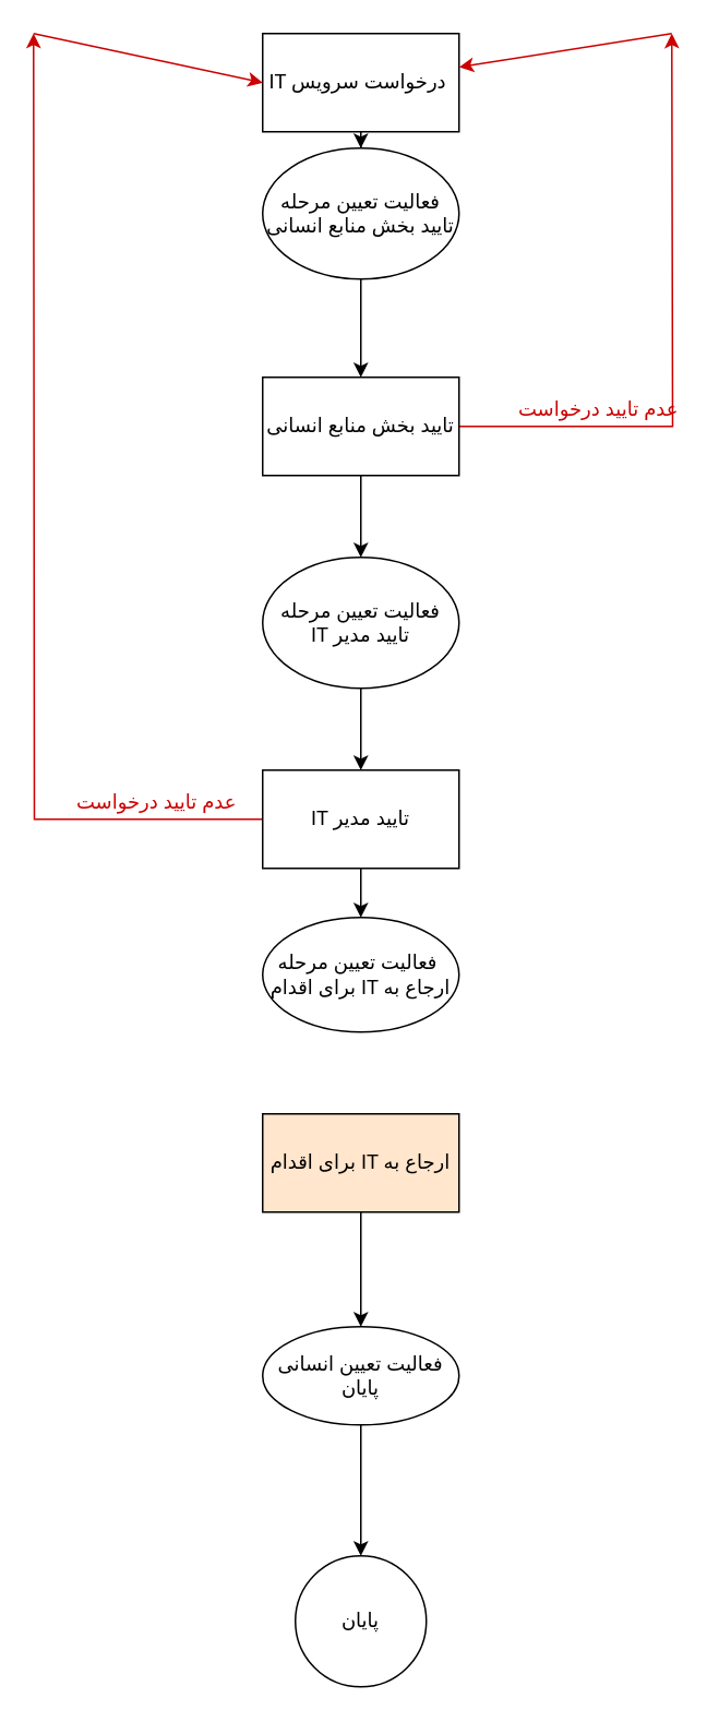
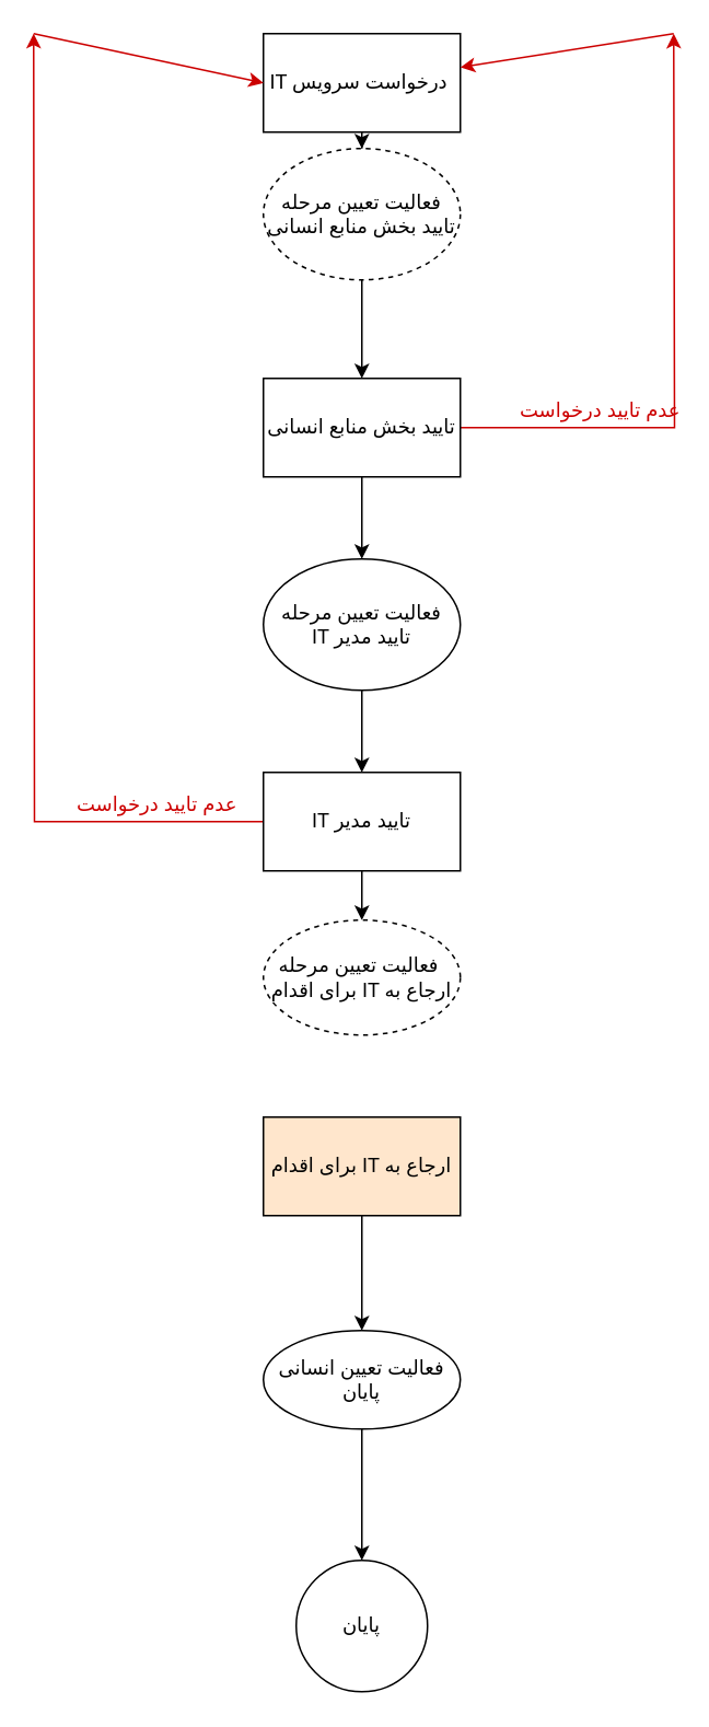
  <mxCell id="0" />
  <mxCell id="1" parent="0" />
  <mxCell id="2" style="edgeStyle=orthogonalEdgeStyle;rounded=0;orthogonalLoop=1;jettySize=auto;html=1;" edge="1" parent="1" source="3" target="13"><mxGeometry relative="1" as="geometry" /></mxCell>
  <mxCell id="3" value="IT درخواست سرویس&amp;nbsp;" style="rounded=0;whiteSpace=wrap;html=1;align=center;" vertex="1" parent="1"><mxGeometry x="160" y="20" width="120" height="60" as="geometry" /></mxCell>
  <mxCell id="4" style="edgeStyle=orthogonalEdgeStyle;rounded=0;orthogonalLoop=1;jettySize=auto;html=1;exitX=0.5;exitY=1;exitDx=0;exitDy=0;" edge="1" parent="1" source="6" target="15"><mxGeometry relative="1" as="geometry" /></mxCell>
  <mxCell id="5" style="edgeStyle=orthogonalEdgeStyle;rounded=0;orthogonalLoop=1;jettySize=auto;html=1;strokeColor=#CC0000;" edge="1" parent="1" source="6"><mxGeometry relative="1" as="geometry"><mxPoint x="410" y="20" as="targetPoint" /></mxGeometry></mxCell>
  <mxCell id="6" value="تایید بخش منابع انسانی" style="rounded=0;whiteSpace=wrap;html=1;" vertex="1" parent="1"><mxGeometry x="160" y="230" width="120" height="60" as="geometry" /></mxCell>
  <mxCell id="7" style="edgeStyle=orthogonalEdgeStyle;rounded=0;orthogonalLoop=1;jettySize=auto;html=1;" edge="1" parent="1" source="9" target="16"><mxGeometry relative="1" as="geometry" /></mxCell>
  <mxCell id="8" style="edgeStyle=orthogonalEdgeStyle;rounded=0;orthogonalLoop=1;jettySize=auto;html=1;strokeColor=#CC0000;" edge="1" parent="1" source="9"><mxGeometry relative="1" as="geometry"><mxPoint x="20" y="20" as="targetPoint" /></mxGeometry></mxCell>
  <mxCell id="9" value="IT تایید مدیر" style="rounded=0;whiteSpace=wrap;html=1;" vertex="1" parent="1"><mxGeometry x="160" y="470" width="120" height="60" as="geometry" /></mxCell>
  <mxCell id="10" style="edgeStyle=orthogonalEdgeStyle;rounded=0;orthogonalLoop=1;jettySize=auto;html=1;exitX=0.5;exitY=1;exitDx=0;exitDy=0;entryX=0.5;entryY=0;entryDx=0;entryDy=0;strokeColor=#000000;" edge="1" parent="1" source="11" target="23"><mxGeometry relative="1" as="geometry" /></mxCell>
  <mxCell id="11" value="&amp;nbsp;برای اقدام IT ارجاع به&amp;nbsp;" style="rounded=0;whiteSpace=wrap;html=1;fillColor=#ffe6cc;" vertex="1" parent="1"><mxGeometry x="160" y="680" width="120" height="60" as="geometry" /></mxCell>
  <mxCell id="12" style="edgeStyle=orthogonalEdgeStyle;rounded=0;orthogonalLoop=1;jettySize=auto;html=1;exitX=0.5;exitY=1;exitDx=0;exitDy=0;" edge="1" parent="1" source="13" target="6"><mxGeometry relative="1" as="geometry" /></mxCell>
- <mxCell id="13" value="فعالیت تعیین مرحله تایید بخش منابع انسانی" style="ellipse;whiteSpace=wrap;html=1;" vertex="1" parent="1"><mxGeometry x="160" y="90" width="120" height="80" as="geometry" /></mxCell>
+ <mxCell id="13" value="فعالیت تعیین مرحله تایید بخش منابع انسانی" style="ellipse;whiteSpace=wrap;html=1;dashed=1;" vertex="1" parent="1"><mxGeometry x="160" y="90" width="120" height="80" as="geometry" /></mxCell>
  <mxCell id="14" style="edgeStyle=orthogonalEdgeStyle;rounded=0;orthogonalLoop=1;jettySize=auto;html=1;exitX=0.5;exitY=1;exitDx=0;exitDy=0;" edge="1" parent="1" source="15" target="9"><mxGeometry relative="1" as="geometry" /></mxCell>
  <mxCell id="15" value="فعالیت تعیین مرحله&lt;br&gt;IT تایید مدیر" style="ellipse;whiteSpace=wrap;html=1;" vertex="1" parent="1"><mxGeometry x="160" y="340" width="120" height="80" as="geometry" /></mxCell>
- <mxCell id="16" value="فعالیت تعیین مرحله&amp;nbsp;&lt;br&gt;&amp;nbsp;برای اقدام IT ارجاع به&amp;nbsp;" style="ellipse;whiteSpace=wrap;html=1;" vertex="1" parent="1"><mxGeometry x="160" y="560" width="120" height="70" as="geometry" /></mxCell>
+ <mxCell id="16" value="فعالیت تعیین مرحله&amp;nbsp;&lt;br&gt;&amp;nbsp;برای اقدام IT ارجاع به&amp;nbsp;" style="ellipse;whiteSpace=wrap;html=1;dashed=1;" vertex="1" parent="1"><mxGeometry x="160" y="560" width="120" height="70" as="geometry" /></mxCell>
  <mxCell id="17" value="پایان" style="ellipse;whiteSpace=wrap;html=1;aspect=fixed;" vertex="1" parent="1"><mxGeometry x="180" y="950" width="80" height="80" as="geometry" /></mxCell>
  <mxCell id="18" value="" style="endArrow=classic;html=1;strokeColor=#CC0000;" edge="1" parent="1" target="3"><mxGeometry width="50" height="50" relative="1" as="geometry"><mxPoint x="410" y="20" as="sourcePoint" /><mxPoint x="370" y="10" as="targetPoint" /></mxGeometry></mxCell>
  <mxCell id="19" value="&lt;font color=&quot;#cc0000&quot;&gt;عدم تایید درخواست&lt;/font&gt;" style="text;html=1;align=center;verticalAlign=middle;resizable=0;points=[];autosize=1;" vertex="1" parent="1"><mxGeometry x="320" y="240" width="90" height="20" as="geometry" /></mxCell>
  <mxCell id="20" value="" style="endArrow=classic;html=1;strokeColor=#CC0000;entryX=0;entryY=0.5;entryDx=0;entryDy=0;" edge="1" parent="1" target="3"><mxGeometry width="50" height="50" relative="1" as="geometry"><mxPoint x="20" y="20" as="sourcePoint" /><mxPoint x="140" y="80" as="targetPoint" /></mxGeometry></mxCell>
  <mxCell id="21" value="&lt;font color=&quot;#cc0000&quot;&gt;عدم تایید درخواست&lt;/font&gt;" style="text;html=1;align=center;verticalAlign=middle;resizable=0;points=[];autosize=1;" vertex="1" parent="1"><mxGeometry x="50" y="480" width="90" height="20" as="geometry" /></mxCell>
  <mxCell id="22" style="edgeStyle=orthogonalEdgeStyle;rounded=0;orthogonalLoop=1;jettySize=auto;html=1;exitX=0.5;exitY=1;exitDx=0;exitDy=0;strokeColor=#000000;entryX=0.5;entryY=0;entryDx=0;entryDy=0;" edge="1" parent="1" source="23" target="17"><mxGeometry relative="1" as="geometry"><mxPoint x="220" y="940" as="targetPoint" /></mxGeometry></mxCell>
  <mxCell id="23" value="فعالیت تعیین انسانی پایان" style="ellipse;whiteSpace=wrap;html=1;" vertex="1" parent="1"><mxGeometry x="160" y="810" width="120" height="60" as="geometry" /></mxCell>
